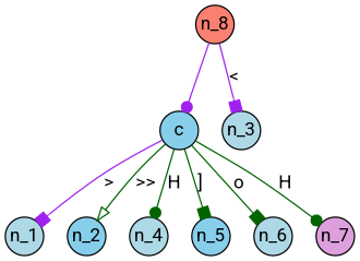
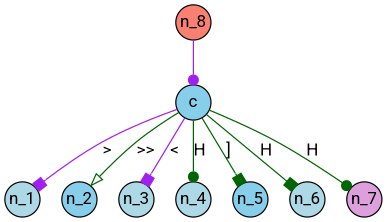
  digraph {
    d2tdocpreamble="\usepackage{pstricks-add}"
    fontname=Roboto
    mindist=0.5
    node [fillcolor=lightblue fixedsize=true fontname=Roboto shape=circle style="linecolor=red, fillcolor=white,filled" texmode=math]
    edge [arrowhead=box color=darkgreen fontname=Roboto texmode=math]
    c [fillcolor=skyblue width=0.4]
    n_1 [width=0.4]
    n_2 [fillcolor=skyblue width=0.4]
    n_3 [width=0.4]
    n_4 [width=0.4]
    n_5 [fillcolor=skyblue width=0.4]
    n_6 [width=0.4]
    n_7 [fillcolor=plum width=0.4]
    n_8 [fillcolor=salmon width=0.4]
    c -> n_1 [color=purple label=">" style="arrows=->"]
    c -> n_2 [arrowhead=onormal label=">>" style="arrows=->>"]
-   n_8 -> n_3 [color=purple label="<" style="arrows=-<"]
+   c -> n_3 [color=purple label="<" style="arrows=-<"]
    c -> n_4 [arrowhead=dot label=H style="arrows=-*"]
    c -> n_5 [label="]" style="arrows=-{]}"]
-   c -> n_6 [label=o style="arrows=-o"]
+   c -> n_6 [label=H style="arrows=-o"]
    c -> n_7 [arrowhead=dot label=H style="arrows=-H"]
    n_8 -> c [arrowhead=dot color=purple style="arrows=->, nArrowsA=5"]
  }
